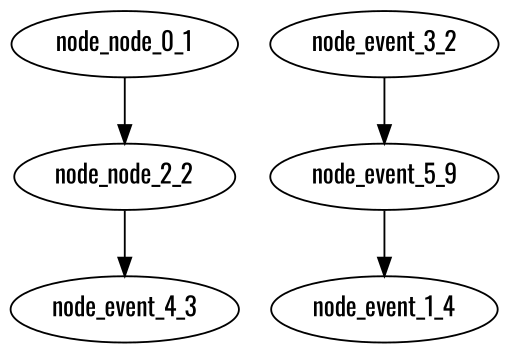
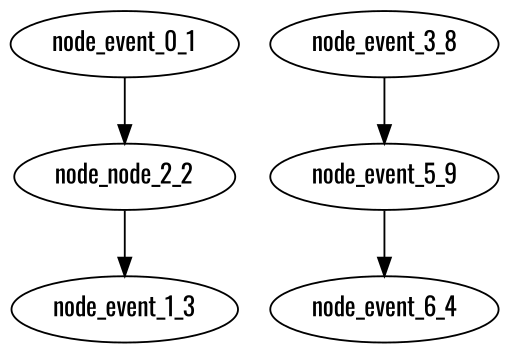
  digraph {
    fontname=Oswald
    node [Dependencies=1 Depth=2 EventType="DotQasm.Scheduling.GateEvent" Latency="00:00:00.0010000" Priority=0.003 fontname=Oswald]
    edge [fontname=Oswald]
-   node_event_0_1 [Dependencies=0 Depth=1 EventIndex=0 label=node_node_0_1]
+   node_event_0_1 [Dependencies=0 Depth=1 EventIndex=0]
    n2 [EventIndex=2 Priority=0.002 label=node_node_2_2]
-   node_event_4_3 [Dependencies=2 Depth=3 EventIndex=4 Priority=0.001]
-   node_event_3_2 [EventIndex=3 Priority=0.005]
+   node_event_4_3 [Dependencies=2 Depth=3 EventIndex=4 Priority=0.001 label=node_event_1_3]
+   node_event_3_2 [EventIndex=3 Priority=0.005 label=node_event_3_8]
    n5 [Dependencies=2 Depth=3 EventIndex=5 Priority=0.004 label=node_event_5_9]
-   node_event_6_4 [Dependencies=3 Depth=4 EventIndex=6 EventType="DotQasm.Scheduling.MeasurementEvent" Latency="00:00:00.0030000" label=node_event_1_4]
+   node_event_6_4 [Dependencies=3 Depth=4 EventIndex=6 EventType="DotQasm.Scheduling.MeasurementEvent" Latency="00:00:00.0030000"]
    node_event_0_1 -> n2
    n2 -> node_event_4_3
    node_event_3_2 -> n5
    n5 -> node_event_6_4
  }
